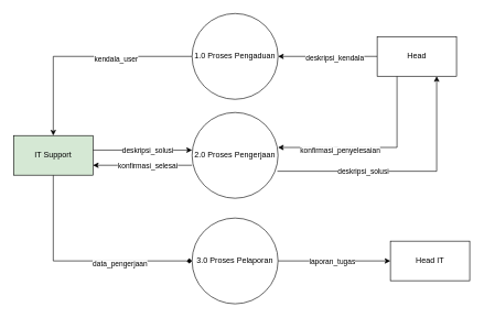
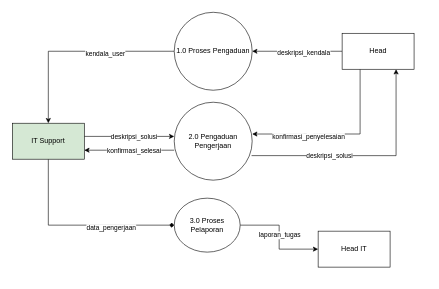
  <mxCell id="0" />
  <mxCell id="1" parent="0" />
  <mxCell id="2" style="edgeStyle=orthogonalEdgeStyle;rounded=0;orthogonalLoop=1;jettySize=auto;html=1;exitX=0;exitY=0.5;exitDx=0;exitDy=0;entryX=0.5;entryY=0;entryDx=0;entryDy=0;" edge="1" parent="1" source="4" target="9"><mxGeometry relative="1" as="geometry" /></mxCell>
  <mxCell id="3" value="kendala_user" style="edgeLabel;html=1;align=center;verticalAlign=middle;resizable=0;points=[];" vertex="1" connectable="0" parent="2"><mxGeometry x="-0.297" y="3" relative="1" as="geometry"><mxPoint as="offset" /></mxGeometry></mxCell>
  <mxCell id="4" value="1.0 Proses Pengaduan" style="ellipse;whiteSpace=wrap;html=1;aspect=fixed;" vertex="1" parent="1"><mxGeometry x="290" y="20" width="130" height="130" as="geometry" /></mxCell>
  <mxCell id="5" style="edgeStyle=orthogonalEdgeStyle;rounded=0;orthogonalLoop=1;jettySize=auto;html=1;exitX=1;exitY=0.5;exitDx=0;exitDy=0;entryX=0;entryY=0.5;entryDx=0;entryDy=0;" edge="1" parent="1"><mxGeometry relative="1" as="geometry"><mxPoint x="140" y="227" as="sourcePoint" /><mxPoint x="290" y="227" as="targetPoint" /></mxGeometry></mxCell>
  <mxCell id="6" value="deskripsi_solusi" style="edgeLabel;html=1;align=center;verticalAlign=middle;resizable=0;points=[];" vertex="1" connectable="0" parent="5"><mxGeometry x="0.093" relative="1" as="geometry"><mxPoint as="offset" /></mxGeometry></mxCell>
  <mxCell id="7" style="edgeStyle=orthogonalEdgeStyle;rounded=0;orthogonalLoop=1;jettySize=auto;html=1;exitX=0.5;exitY=1;exitDx=0;exitDy=0;entryX=0;entryY=0.5;entryDx=0;entryDy=0;endArrow=diamond;" edge="1" parent="1" source="9" target="15"><mxGeometry relative="1" as="geometry" /></mxCell>
  <mxCell id="8" value="data_pengerjaan" style="edgeLabel;html=1;align=center;verticalAlign=middle;resizable=0;points=[];" vertex="1" connectable="0" parent="7"><mxGeometry x="0.647" y="-4" relative="1" as="geometry"><mxPoint x="-50" as="offset" /></mxGeometry></mxCell>
  <mxCell id="9" value="IT Support" style="rounded=0;whiteSpace=wrap;html=1;fillColor=#d5e8d4;" vertex="1" parent="1"><mxGeometry x="20" y="205" width="120" height="60" as="geometry" /></mxCell>
  <mxCell id="10" style="edgeStyle=orthogonalEdgeStyle;rounded=0;orthogonalLoop=1;jettySize=auto;html=1;exitX=0.992;exitY=0.685;exitDx=0;exitDy=0;entryX=0.75;entryY=1;entryDx=0;entryDy=0;exitPerimeter=0;" edge="1" parent="1" source="12" target="21"><mxGeometry relative="1" as="geometry" /></mxCell>
  <mxCell id="11" value="deskripsi_solusi" style="edgeLabel;html=1;align=center;verticalAlign=middle;resizable=0;points=[];" vertex="1" connectable="0" parent="10"><mxGeometry x="-0.327" relative="1" as="geometry"><mxPoint as="offset" /></mxGeometry></mxCell>
- <mxCell id="12" value="2.0 Proses Pengerjaan" style="ellipse;whiteSpace=wrap;html=1;aspect=fixed;" vertex="1" parent="1"><mxGeometry x="290" y="170" width="130" height="130" as="geometry" /></mxCell>
+ <mxCell id="12" value="2.0 Pengaduan Pengerjaan" style="ellipse;whiteSpace=wrap;html=1;aspect=fixed;" vertex="1" parent="1"><mxGeometry x="290" y="170" width="130" height="130" as="geometry" /></mxCell>
  <mxCell id="13" style="edgeStyle=orthogonalEdgeStyle;rounded=0;orthogonalLoop=1;jettySize=auto;html=1;entryX=0;entryY=0.5;entryDx=0;entryDy=0;" edge="1" parent="1" source="15" target="22"><mxGeometry relative="1" as="geometry" /></mxCell>
  <mxCell id="14" value="laporan_tugas" style="edgeLabel;html=1;align=center;verticalAlign=middle;resizable=0;points=[];" vertex="1" connectable="0" parent="13"><mxGeometry x="-0.047" relative="1" as="geometry"><mxPoint as="offset" /></mxGeometry></mxCell>
- <mxCell id="15" value="3.0 Proses Pelaporan" style="ellipse;whiteSpace=wrap;html=1;aspect=fixed;" vertex="1" parent="1"><mxGeometry x="290" y="330" width="130" height="130" as="geometry" /></mxCell>
+ <mxCell id="15" value="3.0 Proses Pelaporan" style="ellipse;whiteSpace=wrap;html=1;aspect=fixed;" vertex="1" parent="1"><mxGeometry x="290" y="330" width="110" height="90" as="geometry" /></mxCell>
  <mxCell id="16" style="edgeStyle=orthogonalEdgeStyle;rounded=0;orthogonalLoop=1;jettySize=auto;html=1;entryX=1;entryY=0.5;entryDx=0;entryDy=0;" edge="1" parent="1" source="21" target="4"><mxGeometry relative="1" as="geometry" /></mxCell>
  <mxCell id="17" value="deskripsi_kendala" style="edgeLabel;html=1;align=center;verticalAlign=middle;resizable=0;points=[];" vertex="1" connectable="0" parent="16"><mxGeometry x="-0.133" y="1" relative="1" as="geometry"><mxPoint as="offset" /></mxGeometry></mxCell>
  <mxCell id="18" style="edgeStyle=orthogonalEdgeStyle;rounded=0;orthogonalLoop=1;jettySize=auto;html=1;exitX=0.25;exitY=1;exitDx=0;exitDy=0;entryX=1;entryY=0.408;entryDx=0;entryDy=0;entryPerimeter=0;" edge="1" parent="1" source="21" target="12"><mxGeometry relative="1" as="geometry" /></mxCell>
  <mxCell id="19" value="Text" style="edgeLabel;html=1;align=center;verticalAlign=middle;resizable=0;points=[];" vertex="1" connectable="0" parent="18"><mxGeometry x="0.347" y="2" relative="1" as="geometry"><mxPoint as="offset" /></mxGeometry></mxCell>
  <mxCell id="20" value="konfirmasi_penyelesaian" style="edgeLabel;html=1;align=center;verticalAlign=middle;resizable=0;points=[];" vertex="1" connectable="0" parent="18"><mxGeometry x="0.354" y="4" relative="1" as="geometry"><mxPoint as="offset" /></mxGeometry></mxCell>
  <mxCell id="21" value="Head" style="rounded=0;whiteSpace=wrap;html=1;" vertex="1" parent="1"><mxGeometry x="570" y="55" width="120" height="60" as="geometry" /></mxCell>
- <mxCell id="22" value="Head IT" style="rounded=0;whiteSpace=wrap;html=1;" vertex="1" parent="1"><mxGeometry x="590" y="365" width="120" height="60" as="geometry" /></mxCell>
+ <mxCell id="22" value="Head IT" style="rounded=0;whiteSpace=wrap;html=1;" vertex="1" parent="1"><mxGeometry x="530" y="385" width="120" height="60" as="geometry" /></mxCell>
  <mxCell id="23" style="edgeStyle=orthogonalEdgeStyle;rounded=0;orthogonalLoop=1;jettySize=auto;html=1;exitX=1;exitY=0.5;exitDx=0;exitDy=0;entryX=0;entryY=0.5;entryDx=0;entryDy=0;startArrow=classic;startFill=1;endArrow=none;endFill=0;" edge="1" parent="1"><mxGeometry relative="1" as="geometry"><mxPoint x="140" y="250" as="sourcePoint" /><mxPoint x="290" y="250" as="targetPoint" /></mxGeometry></mxCell>
  <mxCell id="24" value="konfirmasi_selesai" style="edgeLabel;html=1;align=center;verticalAlign=middle;resizable=0;points=[];" vertex="1" connectable="0" parent="23"><mxGeometry x="0.093" relative="1" as="geometry"><mxPoint as="offset" /></mxGeometry></mxCell>
